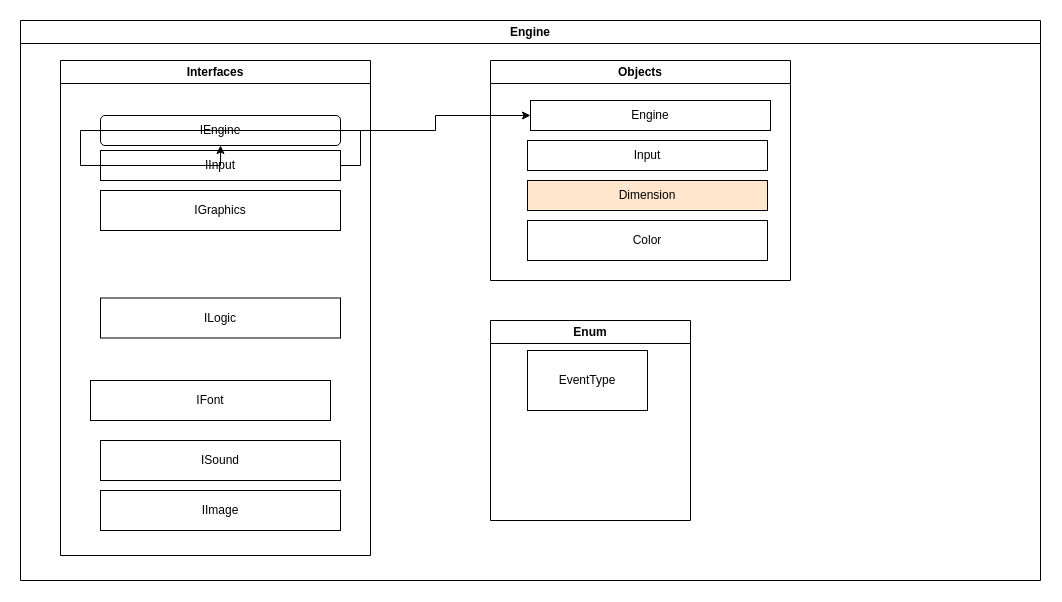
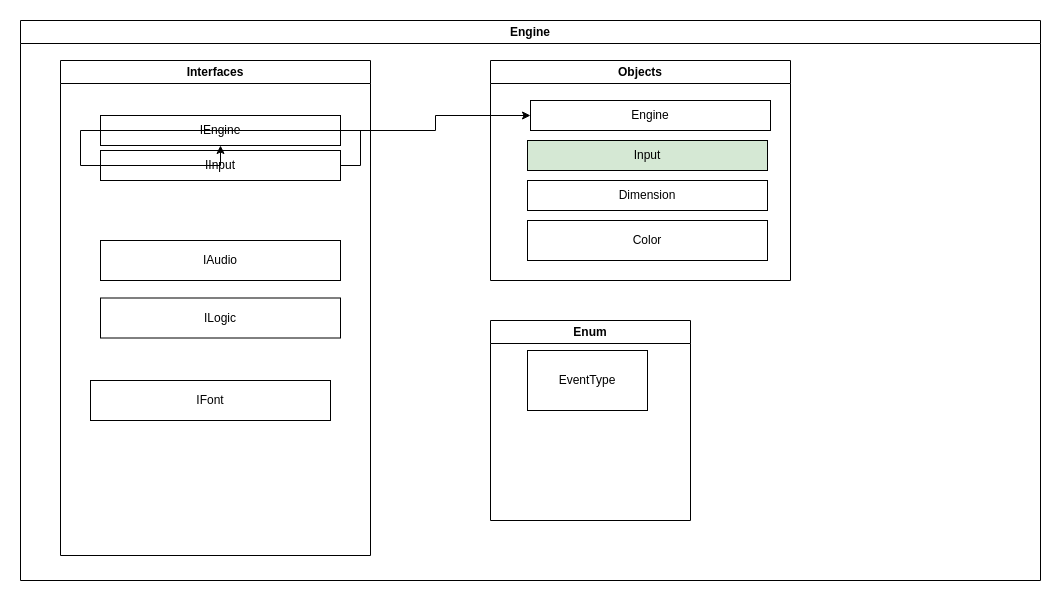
  <mxCell id="0" />
  <mxCell id="1" parent="0" />
  <mxCell id="2" value="Engine" style="swimlane;whiteSpace=wrap;html=1;swimlaneLine=1;" vertex="1" parent="1"><mxGeometry x="20" y="20" width="1020" height="560" as="geometry" /></mxCell>
  <mxCell id="3" value="Objects" style="swimlane;whiteSpace=wrap;html=1;" vertex="1" parent="2"><mxGeometry x="470" y="40" width="300" height="220" as="geometry" /></mxCell>
- <mxCell id="4" value="Input" style="rounded=0;whiteSpace=wrap;html=1;" vertex="1" parent="3"><mxGeometry x="37" y="80" width="240" height="30" as="geometry" /></mxCell>
+ <mxCell id="4" value="Input" style="rounded=0;whiteSpace=wrap;html=1;fillColor=#d5e8d4;" vertex="1" parent="3"><mxGeometry x="37" y="80" width="240" height="30" as="geometry" /></mxCell>
  <mxCell id="5" value="Color" style="rounded=0;whiteSpace=wrap;html=1;" vertex="1" parent="3"><mxGeometry x="37" y="160" width="240" height="40" as="geometry" /></mxCell>
- <mxCell id="6" value="Dimension" style="rounded=0;whiteSpace=wrap;html=1;fillColor=#ffe6cc;" vertex="1" parent="3"><mxGeometry x="37" y="120" width="240" height="30" as="geometry" /></mxCell>
+ <mxCell id="6" value="Dimension" style="rounded=0;whiteSpace=wrap;html=1;" vertex="1" parent="3"><mxGeometry x="37" y="120" width="240" height="30" as="geometry" /></mxCell>
  <mxCell id="7" value="Engine" style="rounded=0;whiteSpace=wrap;html=1;" vertex="1" parent="3"><mxGeometry x="40" y="40" width="240" height="30" as="geometry" /></mxCell>
  <mxCell id="8" value="Interfaces" style="swimlane;whiteSpace=wrap;html=1;" vertex="1" parent="2"><mxGeometry x="40" y="40" width="310" height="495" as="geometry" /></mxCell>
- <mxCell id="9" value="IEngine" style="whiteSpace=wrap;html=1;rounded=1;" vertex="1" parent="8"><mxGeometry x="40" y="55" width="240" height="30" as="geometry" /></mxCell>
- <mxCell id="10" value="IGraphics" style="rounded=0;whiteSpace=wrap;html=1;" vertex="1" parent="8"><mxGeometry x="40" y="130" width="240" height="40" as="geometry" /></mxCell>
+ <mxCell id="9" value="IEngine" style="rounded=0;whiteSpace=wrap;html=1;" vertex="1" parent="8"><mxGeometry x="40" y="55" width="240" height="30" as="geometry" /></mxCell>
  <mxCell id="11" value="IInput" style="rounded=0;whiteSpace=wrap;html=1;" vertex="1" parent="8"><mxGeometry x="40" y="90" width="240" height="30" as="geometry" /></mxCell>
- <mxCell id="13" value="IImage" style="rounded=0;whiteSpace=wrap;html=1;" vertex="1" parent="8"><mxGeometry x="40" y="430" width="240" height="40" as="geometry" /></mxCell>
+ <mxCell id="12" value="IAudio" style="rounded=0;whiteSpace=wrap;html=1;" vertex="1" parent="8"><mxGeometry x="40" y="180" width="240" height="40" as="geometry" /></mxCell>
  <mxCell id="14" value="IFont" style="rounded=0;whiteSpace=wrap;html=1;" vertex="1" parent="8"><mxGeometry x="30" y="320" width="240" height="40" as="geometry" /></mxCell>
- <mxCell id="15" value="ISound" style="rounded=0;whiteSpace=wrap;html=1;" vertex="1" parent="8"><mxGeometry x="40" y="380" width="240" height="40" as="geometry" /></mxCell>
  <mxCell id="16" value="ILogic" style="rounded=0;whiteSpace=wrap;html=1;" vertex="1" parent="8"><mxGeometry x="40" y="237.5" width="240" height="40" as="geometry" /></mxCell>
  <mxCell id="17" value="Enum" style="swimlane;whiteSpace=wrap;html=1;" vertex="1" parent="2"><mxGeometry x="470" y="300" width="200" height="200" as="geometry" /></mxCell>
  <mxCell id="18" value="EventType" style="rounded=0;whiteSpace=wrap;html=1;" vertex="1" parent="17"><mxGeometry x="37" y="30" width="120" height="60" as="geometry" /></mxCell>
  <mxCell id="19" style="edgeStyle=orthogonalEdgeStyle;rounded=0;orthogonalLoop=1;jettySize=auto;html=1;exitX=1;exitY=0.5;exitDx=0;exitDy=0;" edge="1" parent="2" source="11" target="9"><mxGeometry relative="1" as="geometry" /></mxCell>
  <mxCell id="20" style="edgeStyle=orthogonalEdgeStyle;rounded=0;orthogonalLoop=1;jettySize=auto;html=1;exitX=1;exitY=0.5;exitDx=0;exitDy=0;" edge="1" parent="2" source="9" target="7"><mxGeometry relative="1" as="geometry" /></mxCell>
